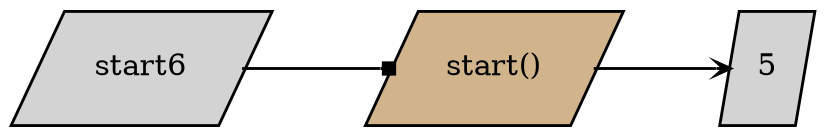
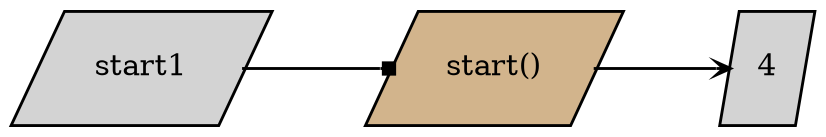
  digraph {
    nodesep=0.12
    rankdir=LR
    ranksep=0.5
    node [fillcolor=lightgrey fontsize=10.5 margin="0.05,0.05" shape=parallelogram style=filled]
    edge [arrowsize=0.5 fontsize=10.5 style=solid]
    n1 [fillcolor=tan height=0.02 label="start()" width=0.02]
-   4 [height=0.02 width=0.02 label=5]
-   start1 [height=0.02 width=0.02 label=start6]
+   4 [height=0.02 width=0.02]
+   start1 [height=0.02 width=0.02]
    n1 -> 4 [arrowhead=vee]
    start1 -> n1 [arrowhead=box]
  }
